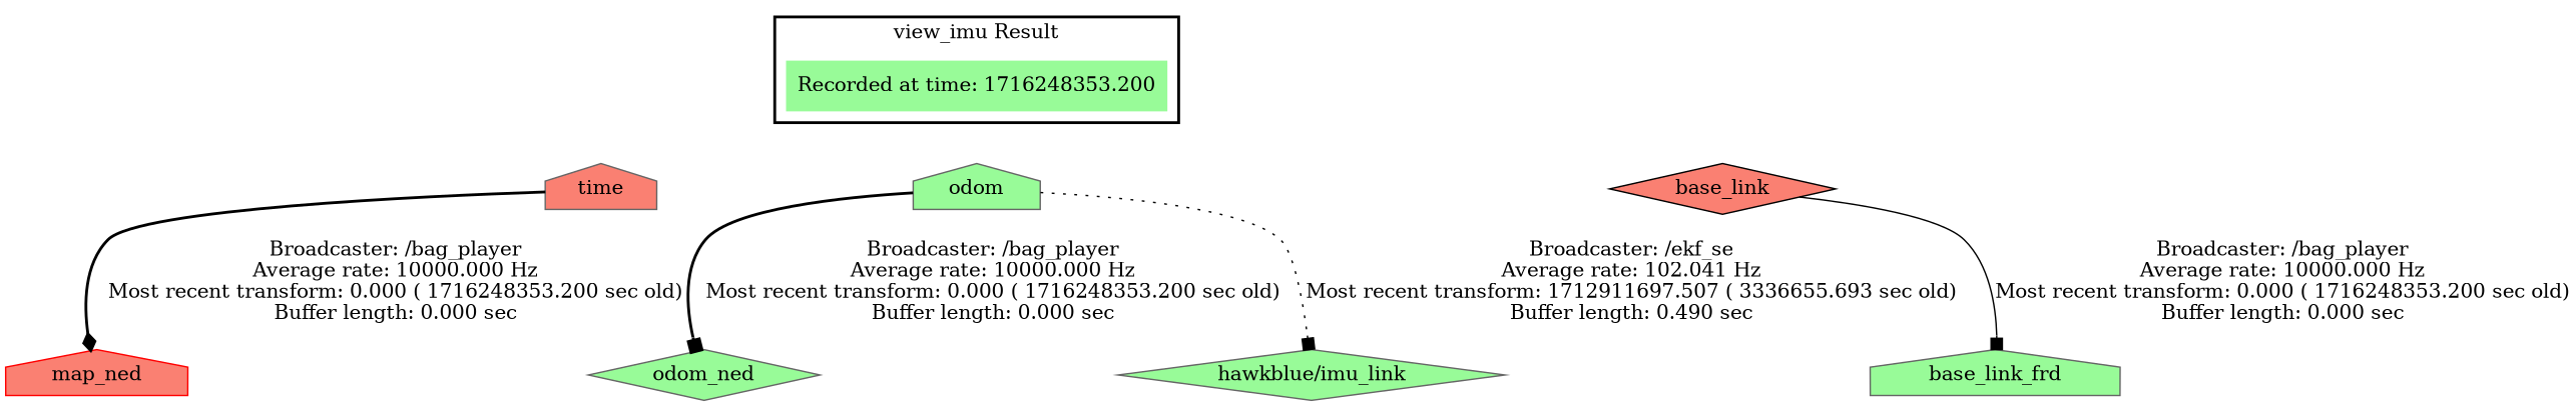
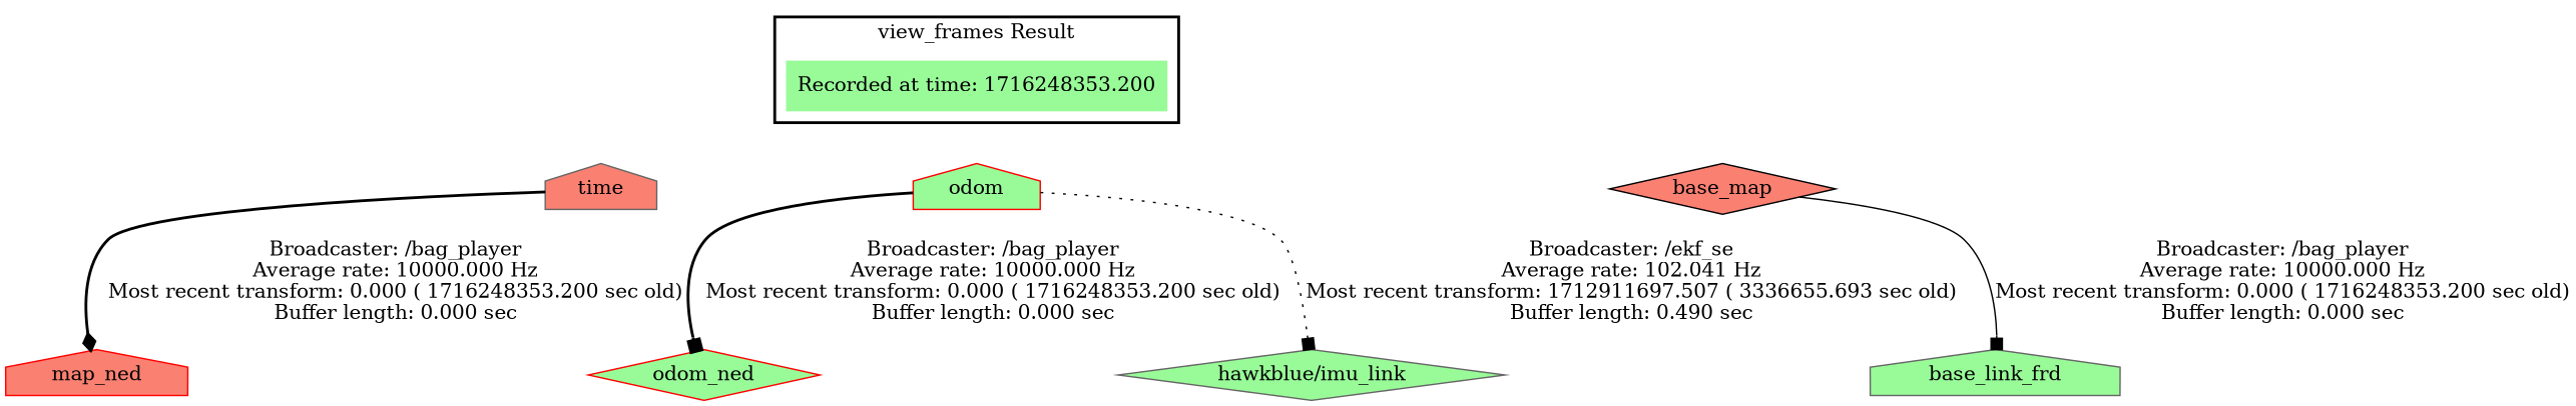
  digraph {
    node [color=gray40 fillcolor=palegreen shape=house style=filled]
    edge [style=invis]
    "Recorded at time: 1716248353.200" [color=red shape=plaintext]
    n2 [fillcolor=salmon label=time]
-   odom
-   base_link [color=black fillcolor=salmon shape=diamond]
+   odom [color=red]
+   base_link [color=black fillcolor=salmon shape=diamond label=base_map]
    map_ned [color=red fillcolor=salmon]
-   odom_ned [shape=diamond]
+   odom_ned [color=red shape=diamond]
    "hawkblue/imu_link" [shape=diamond]
    base_link_frd
    subgraph cluster_1 {
      color=black
-     label="view_imu Result"
+     label="view_frames Result"
      style=bold
      "Recorded at time: 1716248353.200"
    }
    "Recorded at time: 1716248353.200" -> n2
    "Recorded at time: 1716248353.200" -> odom
    "Recorded at time: 1716248353.200" -> base_link
    n2 -> map_ned [arrowhead=diamond label="Broadcaster: /bag_player\nAverage rate: 10000.000 Hz\nMost recent transform: 0.000 ( 1716248353.200 sec old)\nBuffer length: 0.000 sec\n" style=bold]
    odom -> odom_ned [arrowhead=box label="Broadcaster: /bag_player\nAverage rate: 10000.000 Hz\nMost recent transform: 0.000 ( 1716248353.200 sec old)\nBuffer length: 0.000 sec\n" style=bold]
    odom -> "hawkblue/imu_link" [arrowhead=box label="Broadcaster: /ekf_se\nAverage rate: 102.041 Hz\nMost recent transform: 1712911697.507 ( 3336655.693 sec old)\nBuffer length: 0.490 sec\n" style=dotted]
    base_link -> base_link_frd [arrowhead=box label="Broadcaster: /bag_player\nAverage rate: 10000.000 Hz\nMost recent transform: 0.000 ( 1716248353.200 sec old)\nBuffer length: 0.000 sec\n" style=solid]
  }
